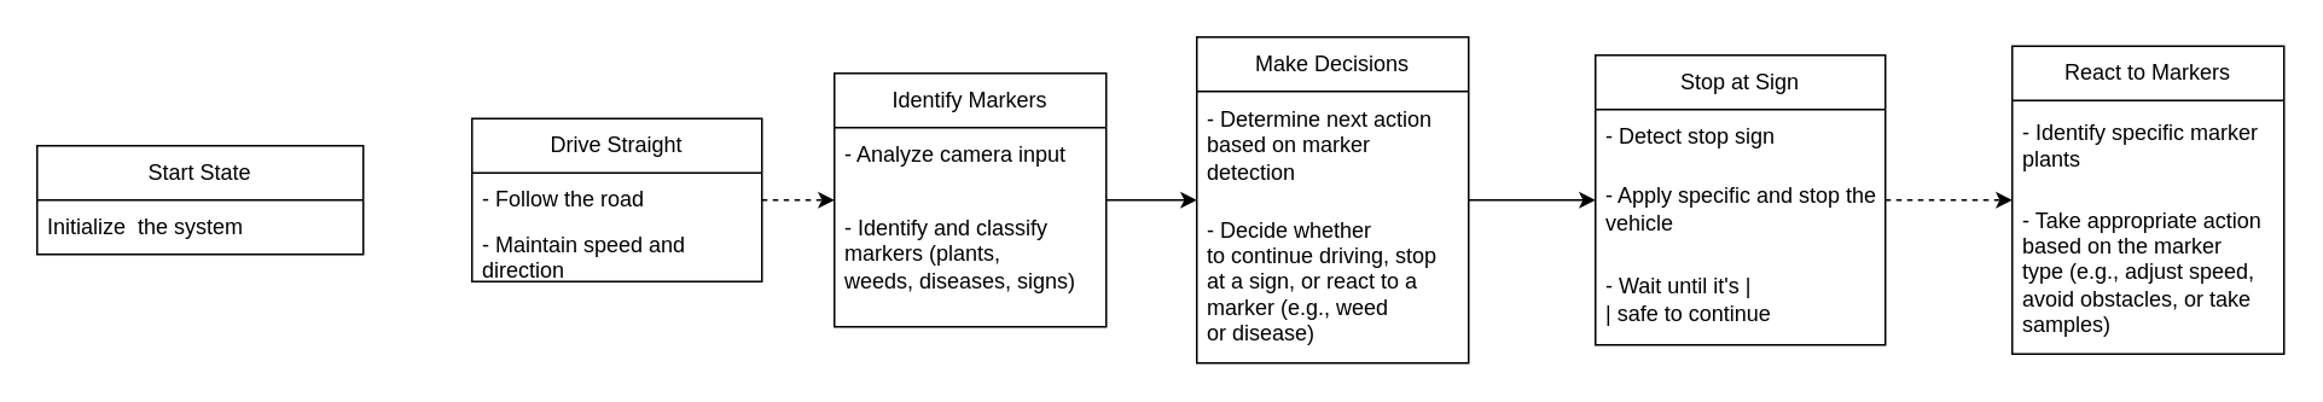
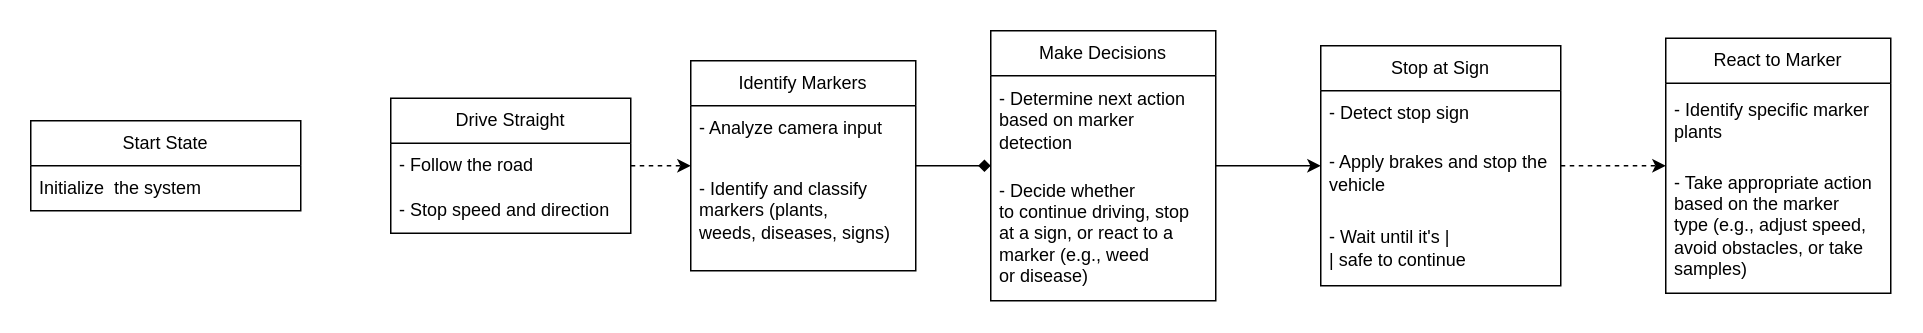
  <mxCell id="0" />
  <mxCell id="1" parent="0" />
  <mxCell id="2" value="Start State" style="swimlane;fontStyle=0;childLayout=stackLayout;horizontal=1;startSize=30;horizontalStack=0;resizeParent=1;resizeParentMax=0;resizeLast=0;collapsible=1;marginBottom=0;whiteSpace=wrap;html=1;" vertex="1" parent="1"><mxGeometry x="20" y="80" width="180" height="60" as="geometry" /></mxCell>
  <mxCell id="3" value="Initialize&amp;nbsp; the system" style="text;strokeColor=none;fillColor=none;align=left;verticalAlign=middle;spacingLeft=4;spacingRight=4;overflow=hidden;points=[[0,0.5],[1,0.5]];portConstraint=eastwest;rotatable=0;whiteSpace=wrap;html=1;" vertex="1" parent="2"><mxGeometry y="30" width="180" height="30" as="geometry" /></mxCell>
  <mxCell id="4" style="edgeStyle=orthogonalEdgeStyle;rounded=0;orthogonalLoop=1;jettySize=auto;html=1;dashed=1;" edge="1" parent="1" source="5" target="9"><mxGeometry relative="1" as="geometry" /></mxCell>
  <mxCell id="5" value="Drive Straight" style="swimlane;fontStyle=0;childLayout=stackLayout;horizontal=1;startSize=30;horizontalStack=0;resizeParent=1;resizeParentMax=0;resizeLast=0;collapsible=1;marginBottom=0;whiteSpace=wrap;html=1;" vertex="1" parent="1"><mxGeometry x="260" y="65" width="160" height="90" as="geometry" /></mxCell>
  <mxCell id="6" value="- Follow the road " style="text;strokeColor=none;fillColor=none;align=left;verticalAlign=middle;spacingLeft=4;spacingRight=4;overflow=hidden;points=[[0,0.5],[1,0.5]];portConstraint=eastwest;rotatable=0;whiteSpace=wrap;html=1;" vertex="1" parent="5"><mxGeometry y="30" width="160" height="30" as="geometry" /></mxCell>
- <mxCell id="7" value="- Maintain speed and direction " style="text;strokeColor=none;fillColor=none;align=left;verticalAlign=middle;spacingLeft=4;spacingRight=4;overflow=hidden;points=[[0,0.5],[1,0.5]];portConstraint=eastwest;rotatable=0;whiteSpace=wrap;html=1;" vertex="1" parent="5"><mxGeometry y="60" width="160" height="30" as="geometry" /></mxCell>
- <mxCell id="8" style="edgeStyle=orthogonalEdgeStyle;rounded=0;orthogonalLoop=1;jettySize=auto;html=1;" edge="1" parent="1" source="9" target="13"><mxGeometry relative="1" as="geometry" /></mxCell>
+ <mxCell id="7" value="- Stop speed and direction " style="text;strokeColor=none;fillColor=none;align=left;verticalAlign=middle;spacingLeft=4;spacingRight=4;overflow=hidden;points=[[0,0.5],[1,0.5]];portConstraint=eastwest;rotatable=0;whiteSpace=wrap;html=1;" vertex="1" parent="5"><mxGeometry y="60" width="160" height="30" as="geometry" /></mxCell>
+ <mxCell id="8" style="edgeStyle=orthogonalEdgeStyle;rounded=0;orthogonalLoop=1;jettySize=auto;html=1;endArrow=diamond;" edge="1" parent="1" source="9" target="13"><mxGeometry relative="1" as="geometry" /></mxCell>
  <mxCell id="9" value="Identify Markers" style="swimlane;fontStyle=0;childLayout=stackLayout;horizontal=1;startSize=30;horizontalStack=0;resizeParent=1;resizeParentMax=0;resizeLast=0;collapsible=1;marginBottom=0;whiteSpace=wrap;html=1;" vertex="1" parent="1"><mxGeometry x="460" y="40" width="150" height="140" as="geometry" /></mxCell>
  <mxCell id="10" value="- Analyze camera input   " style="text;strokeColor=none;fillColor=none;align=left;verticalAlign=middle;spacingLeft=4;spacingRight=4;overflow=hidden;points=[[0,0.5],[1,0.5]];portConstraint=eastwest;rotatable=0;whiteSpace=wrap;html=1;" vertex="1" parent="9"><mxGeometry y="30" width="150" height="30" as="geometry" /></mxCell>
  <mxCell id="11" value="- Identify and&amp;nbsp;classify markers (plants, weeds,&amp;nbsp;diseases, signs)" style="text;strokeColor=none;fillColor=none;align=left;verticalAlign=middle;spacingLeft=4;spacingRight=4;overflow=hidden;points=[[0,0.5],[1,0.5]];portConstraint=eastwest;rotatable=0;whiteSpace=wrap;html=1;" vertex="1" parent="9"><mxGeometry y="60" width="150" height="80" as="geometry" /></mxCell>
  <mxCell id="12" style="edgeStyle=orthogonalEdgeStyle;rounded=0;orthogonalLoop=1;jettySize=auto;html=1;" edge="1" parent="1" source="13" target="17"><mxGeometry relative="1" as="geometry" /></mxCell>
  <mxCell id="13" value="Make Decisions" style="swimlane;fontStyle=0;childLayout=stackLayout;horizontal=1;startSize=30;horizontalStack=0;resizeParent=1;resizeParentMax=0;resizeLast=0;collapsible=1;marginBottom=0;whiteSpace=wrap;html=1;" vertex="1" parent="1"><mxGeometry x="660" y="20" width="150" height="180" as="geometry" /></mxCell>
  <mxCell id="14" value="- Determine next action based on marker detection" style="text;strokeColor=none;fillColor=none;align=left;verticalAlign=middle;spacingLeft=4;spacingRight=4;overflow=hidden;points=[[0,0.5],[1,0.5]];portConstraint=eastwest;rotatable=0;whiteSpace=wrap;html=1;" vertex="1" parent="13"><mxGeometry y="30" width="150" height="60" as="geometry" /></mxCell>
  <mxCell id="15" value="- Decide whether to&amp;nbsp;continue driving,&amp;nbsp;stop at a sign, or&amp;nbsp;react to a marker&amp;nbsp;(e.g., weed or&amp;nbsp;disease)   " style="text;strokeColor=none;fillColor=none;align=left;verticalAlign=middle;spacingLeft=4;spacingRight=4;overflow=hidden;points=[[0,0.5],[1,0.5]];portConstraint=eastwest;rotatable=0;whiteSpace=wrap;html=1;" vertex="1" parent="13"><mxGeometry y="90" width="150" height="90" as="geometry" /></mxCell>
  <mxCell id="16" style="edgeStyle=orthogonalEdgeStyle;rounded=0;orthogonalLoop=1;jettySize=auto;html=1;dashed=1;" edge="1" parent="1" source="17" target="21"><mxGeometry relative="1" as="geometry" /></mxCell>
  <mxCell id="17" value="Stop at Sign " style="swimlane;fontStyle=0;childLayout=stackLayout;horizontal=1;startSize=30;horizontalStack=0;resizeParent=1;resizeParentMax=0;resizeLast=0;collapsible=1;marginBottom=0;whiteSpace=wrap;html=1;" vertex="1" parent="1"><mxGeometry x="880" y="30" width="160" height="160" as="geometry" /></mxCell>
  <mxCell id="18" value="- Detect stop sign" style="text;strokeColor=none;fillColor=none;align=left;verticalAlign=middle;spacingLeft=4;spacingRight=4;overflow=hidden;points=[[0,0.5],[1,0.5]];portConstraint=eastwest;rotatable=0;whiteSpace=wrap;html=1;" vertex="1" parent="17"><mxGeometry y="30" width="160" height="30" as="geometry" /></mxCell>
- <mxCell id="19" value="- Apply specific and stop the vehicle" style="text;strokeColor=none;fillColor=none;align=left;verticalAlign=middle;spacingLeft=4;spacingRight=4;overflow=hidden;points=[[0,0.5],[1,0.5]];portConstraint=eastwest;rotatable=0;whiteSpace=wrap;html=1;" vertex="1" parent="17"><mxGeometry y="60" width="160" height="50" as="geometry" /></mxCell>
+ <mxCell id="19" value="- Apply brakes and stop the vehicle" style="text;strokeColor=none;fillColor=none;align=left;verticalAlign=middle;spacingLeft=4;spacingRight=4;overflow=hidden;points=[[0,0.5],[1,0.5]];portConstraint=eastwest;rotatable=0;whiteSpace=wrap;html=1;" vertex="1" parent="17"><mxGeometry y="60" width="160" height="50" as="geometry" /></mxCell>
  <mxCell id="20" value="- Wait until it's    |&lt;br/&gt;|   safe to continue " style="text;strokeColor=none;fillColor=none;align=left;verticalAlign=middle;spacingLeft=4;spacingRight=4;overflow=hidden;points=[[0,0.5],[1,0.5]];portConstraint=eastwest;rotatable=0;whiteSpace=wrap;html=1;" vertex="1" parent="17"><mxGeometry y="110" width="160" height="50" as="geometry" /></mxCell>
- <mxCell id="21" value="React to Markers " style="swimlane;fontStyle=0;childLayout=stackLayout;horizontal=1;startSize=30;horizontalStack=0;resizeParent=1;resizeParentMax=0;resizeLast=0;collapsible=1;marginBottom=0;whiteSpace=wrap;html=1;" vertex="1" parent="1"><mxGeometry x="1110" y="25" width="150" height="170" as="geometry" /></mxCell>
+ <mxCell id="21" value="React to Marker " style="swimlane;fontStyle=0;childLayout=stackLayout;horizontal=1;startSize=30;horizontalStack=0;resizeParent=1;resizeParentMax=0;resizeLast=0;collapsible=1;marginBottom=0;whiteSpace=wrap;html=1;" vertex="1" parent="1"><mxGeometry x="1110" y="25" width="150" height="170" as="geometry" /></mxCell>
  <mxCell id="22" value="- Identify specific marker plants" style="text;strokeColor=none;fillColor=none;align=left;verticalAlign=middle;spacingLeft=4;spacingRight=4;overflow=hidden;points=[[0,0.5],[1,0.5]];portConstraint=eastwest;rotatable=0;whiteSpace=wrap;html=1;" vertex="1" parent="21"><mxGeometry y="30" width="150" height="50" as="geometry" /></mxCell>
  <mxCell id="23" value="- Take appropriate&amp;nbsp;action based on&amp;nbsp;the marker type&amp;nbsp;(e.g., adjust&amp;nbsp;speed, avoid&amp;nbsp;obstacles, or take samples) " style="text;strokeColor=none;fillColor=none;align=left;verticalAlign=middle;spacingLeft=4;spacingRight=4;overflow=hidden;points=[[0,0.5],[1,0.5]];portConstraint=eastwest;rotatable=0;whiteSpace=wrap;html=1;" vertex="1" parent="21"><mxGeometry y="80" width="150" height="90" as="geometry" /></mxCell>
